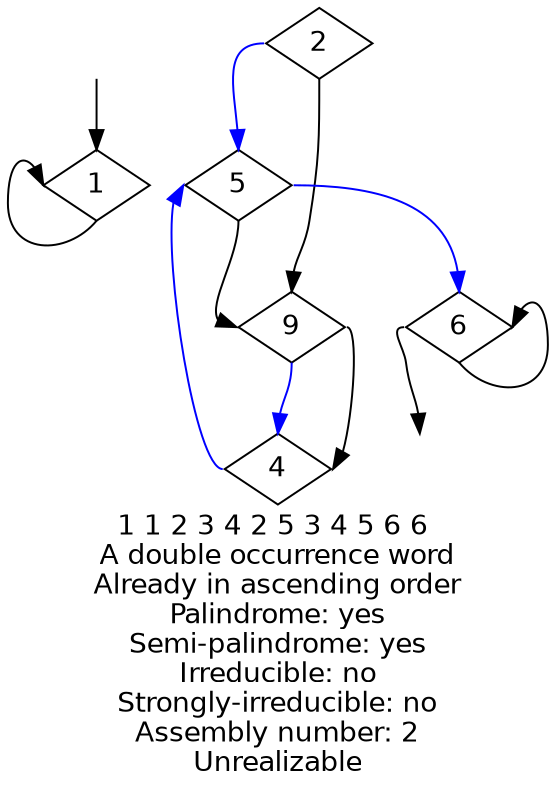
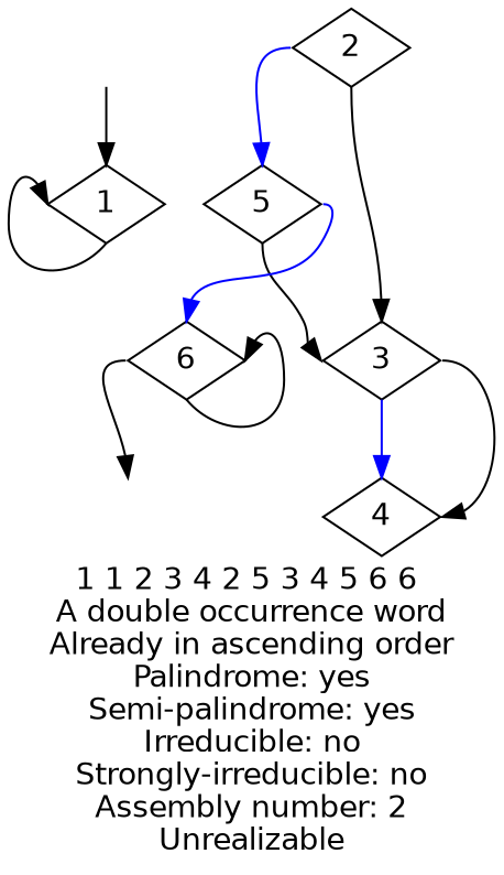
  digraph {
    fontname=Helvetica
    label="1 1 2 3 4 2 5 3 4 5 6 6 \nA double occurrence word\nAlready in ascending order\nPalindrome: yes\nSemi-palindrome: yes\nIrreducible: no\nStrongly-irreducible: no\nAssembly number: 2\nUnrealizable\n"
    node [fontname=Helvetica shape=diamond]
    edge [headport=n tailport=s]
    a [style=invis]
    1
    b [style=invis]
    2
-   3 [label=9]
+   3
    5
    4
    6
    a -> 1
    1 -> 1 [headport=w]
    2 -> 3
    2 -> 5 [color=blue tailport=w]
    3 -> 4 [color=blue]
    3 -> 4 [headport=e tailport=e]
    5 -> 3 [headport=w]
    5 -> 6 [color=blue tailport=e]
-   4 -> 5 [color=blue headport=w tailport=w]
    6 -> b [tailport=w]
    6 -> 6 [headport=e]
  }
